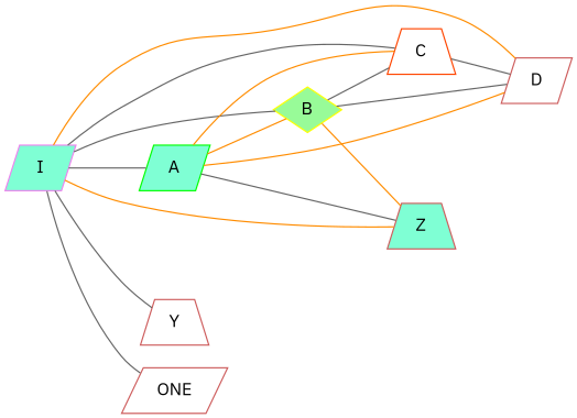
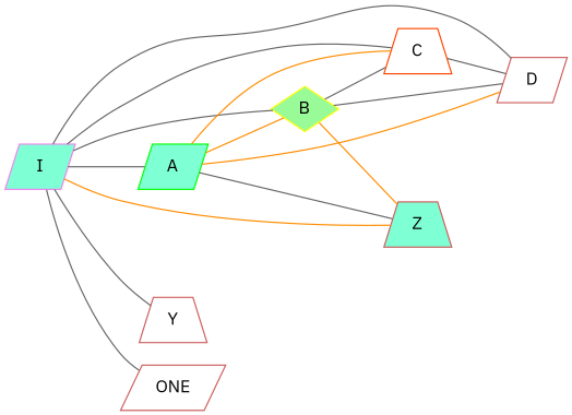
  graph {
    fontname="IBM Plex Sans"
    rankdir=LR
    node [color=INDIANRED fillcolor=white fontname="IBM Plex Sans" shape=parallelogram style=filled]
    edge [color=gray40 fontname="IBM Plex Sans"]
    I [color=VIOLET fillcolor=aquamarine]
    A [color=GREEN fillcolor=aquamarine]
    B [color=YELLOW fillcolor=palegreen shape=diamond]
    C [color=ORANGERED shape=trapezium]
    D
    Y [shape=trapezium]
    Z [fillcolor=aquamarine shape=trapezium]
    ONE
    I -- A
    I -- B
    I -- C
-   I -- D [color=darkorange]
+   I -- D
    I -- Y
    I -- Z [color=darkorange]
    I -- ONE
    A -- B [color=darkorange]
    A -- C [color=darkorange]
    A -- D [color=darkorange]
    A -- Z
    B -- C
    B -- D
    B -- Z [color=darkorange]
    C -- D
  }
